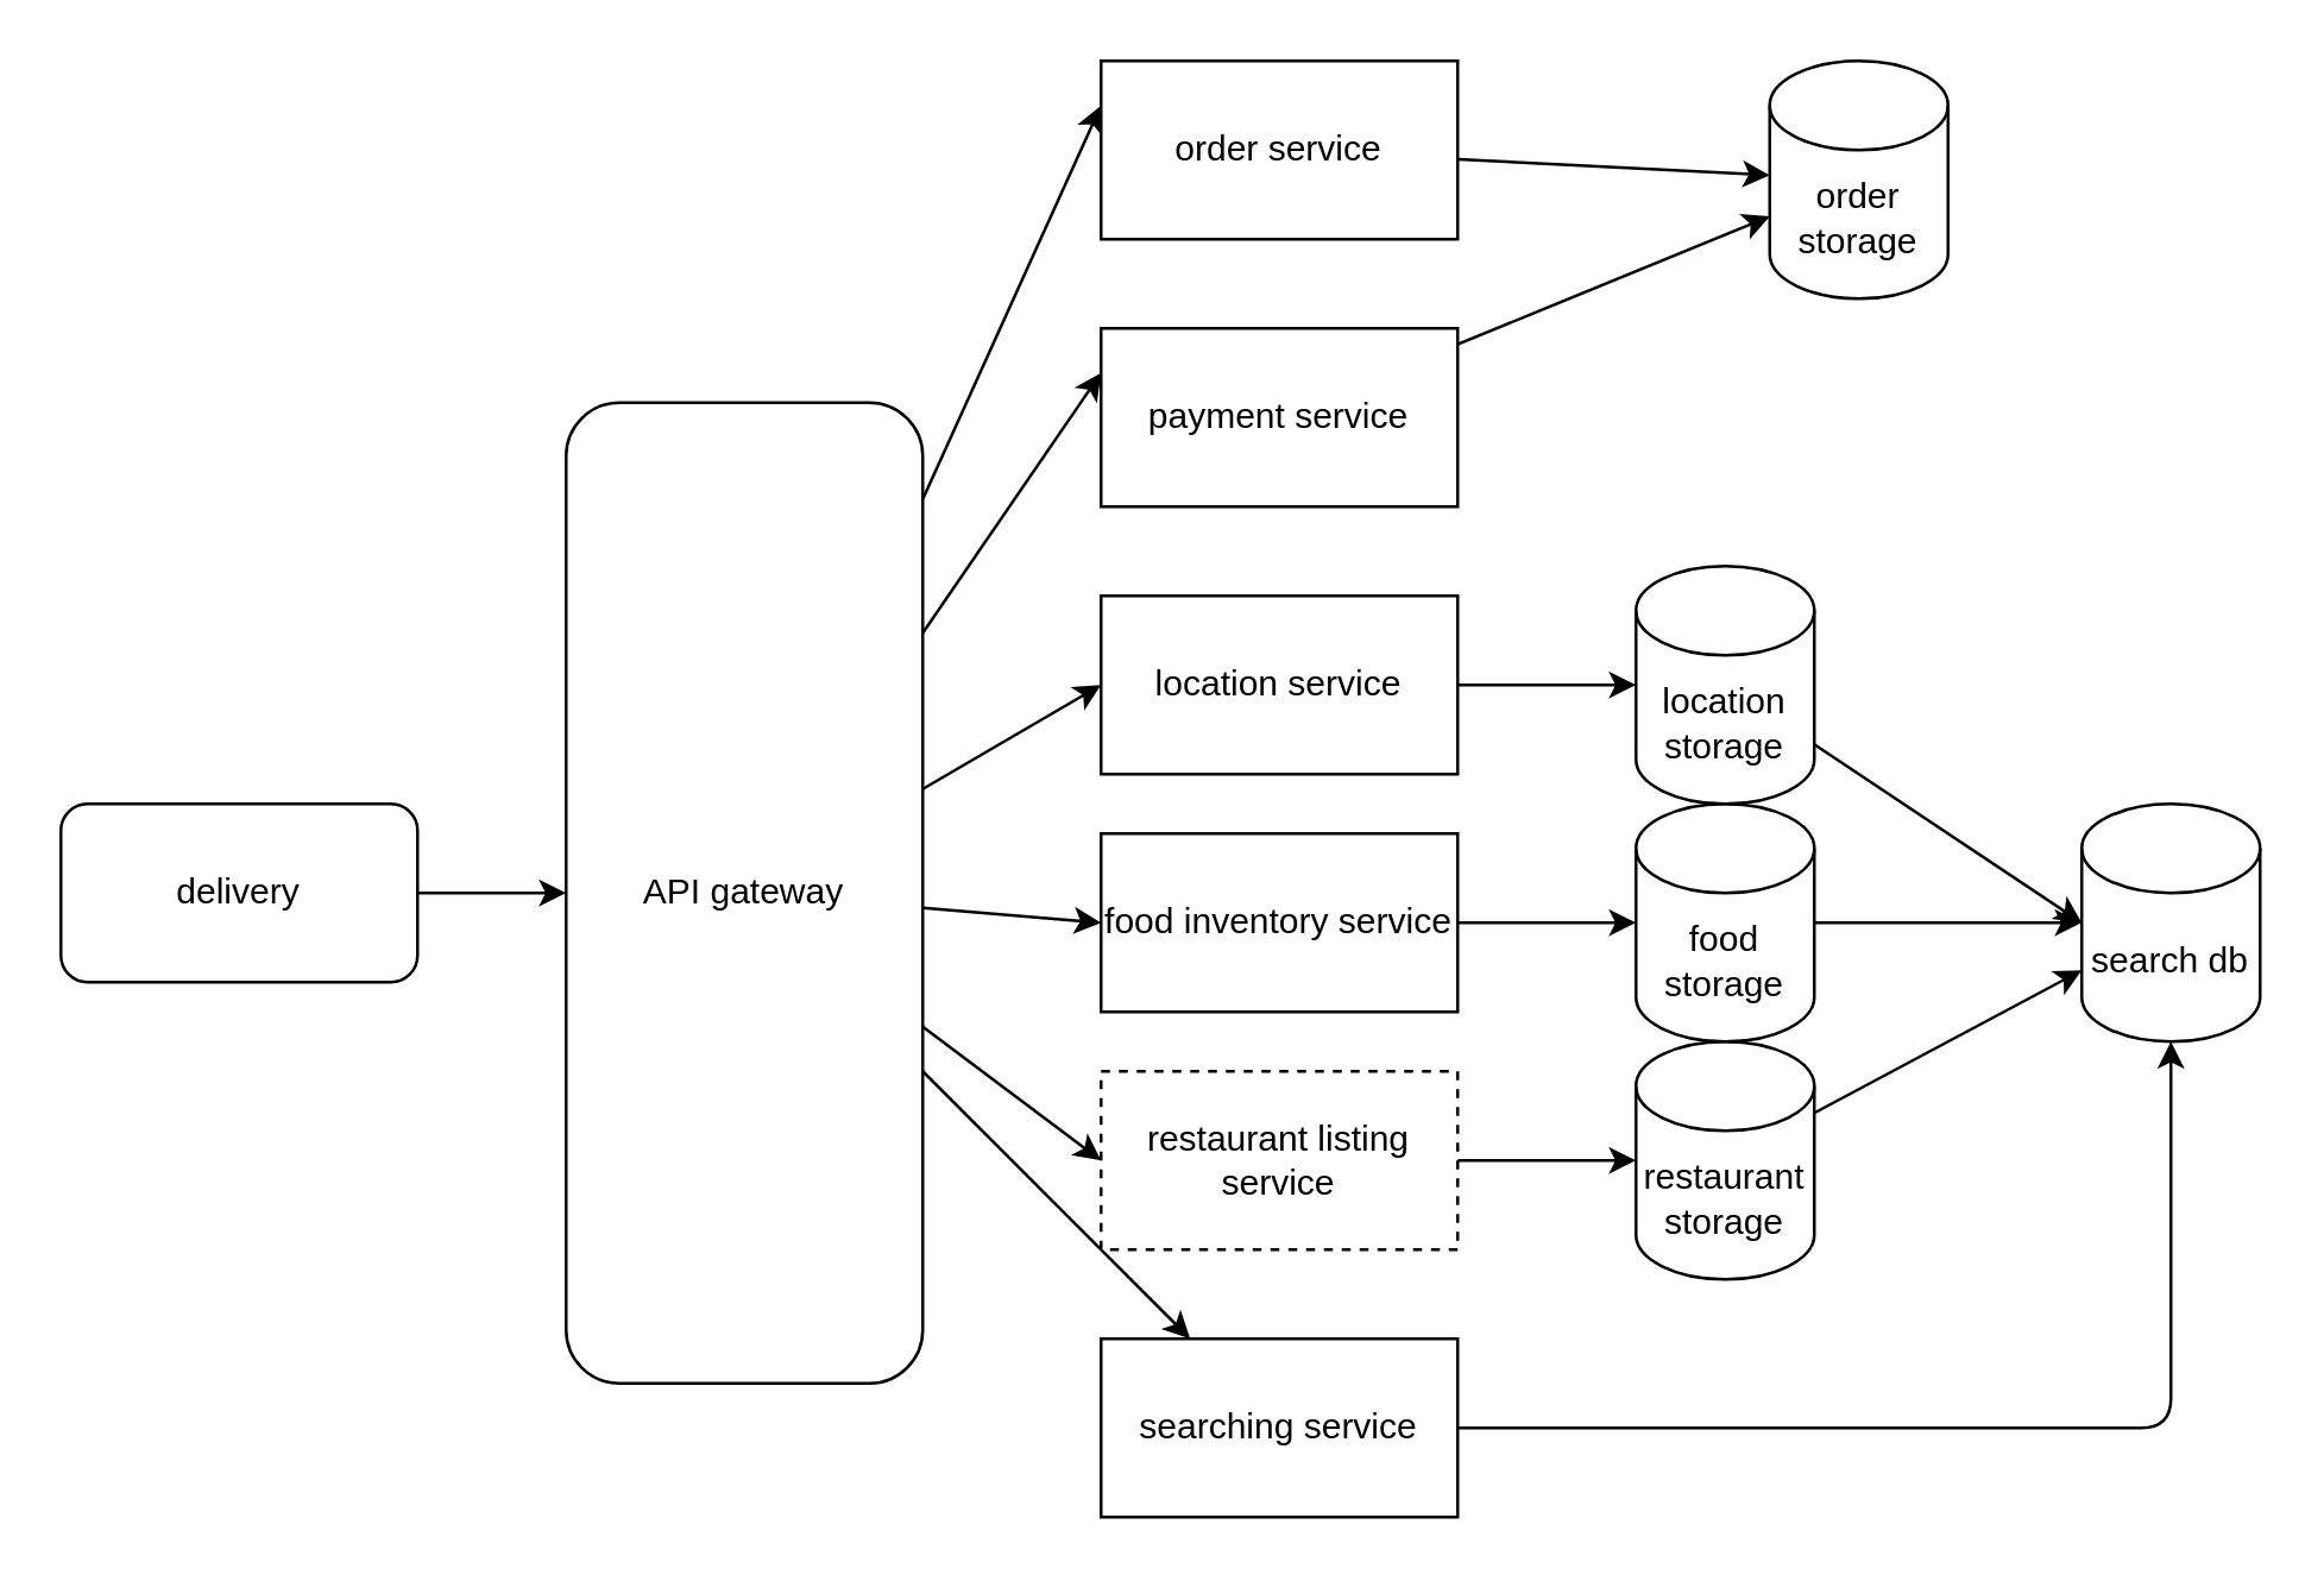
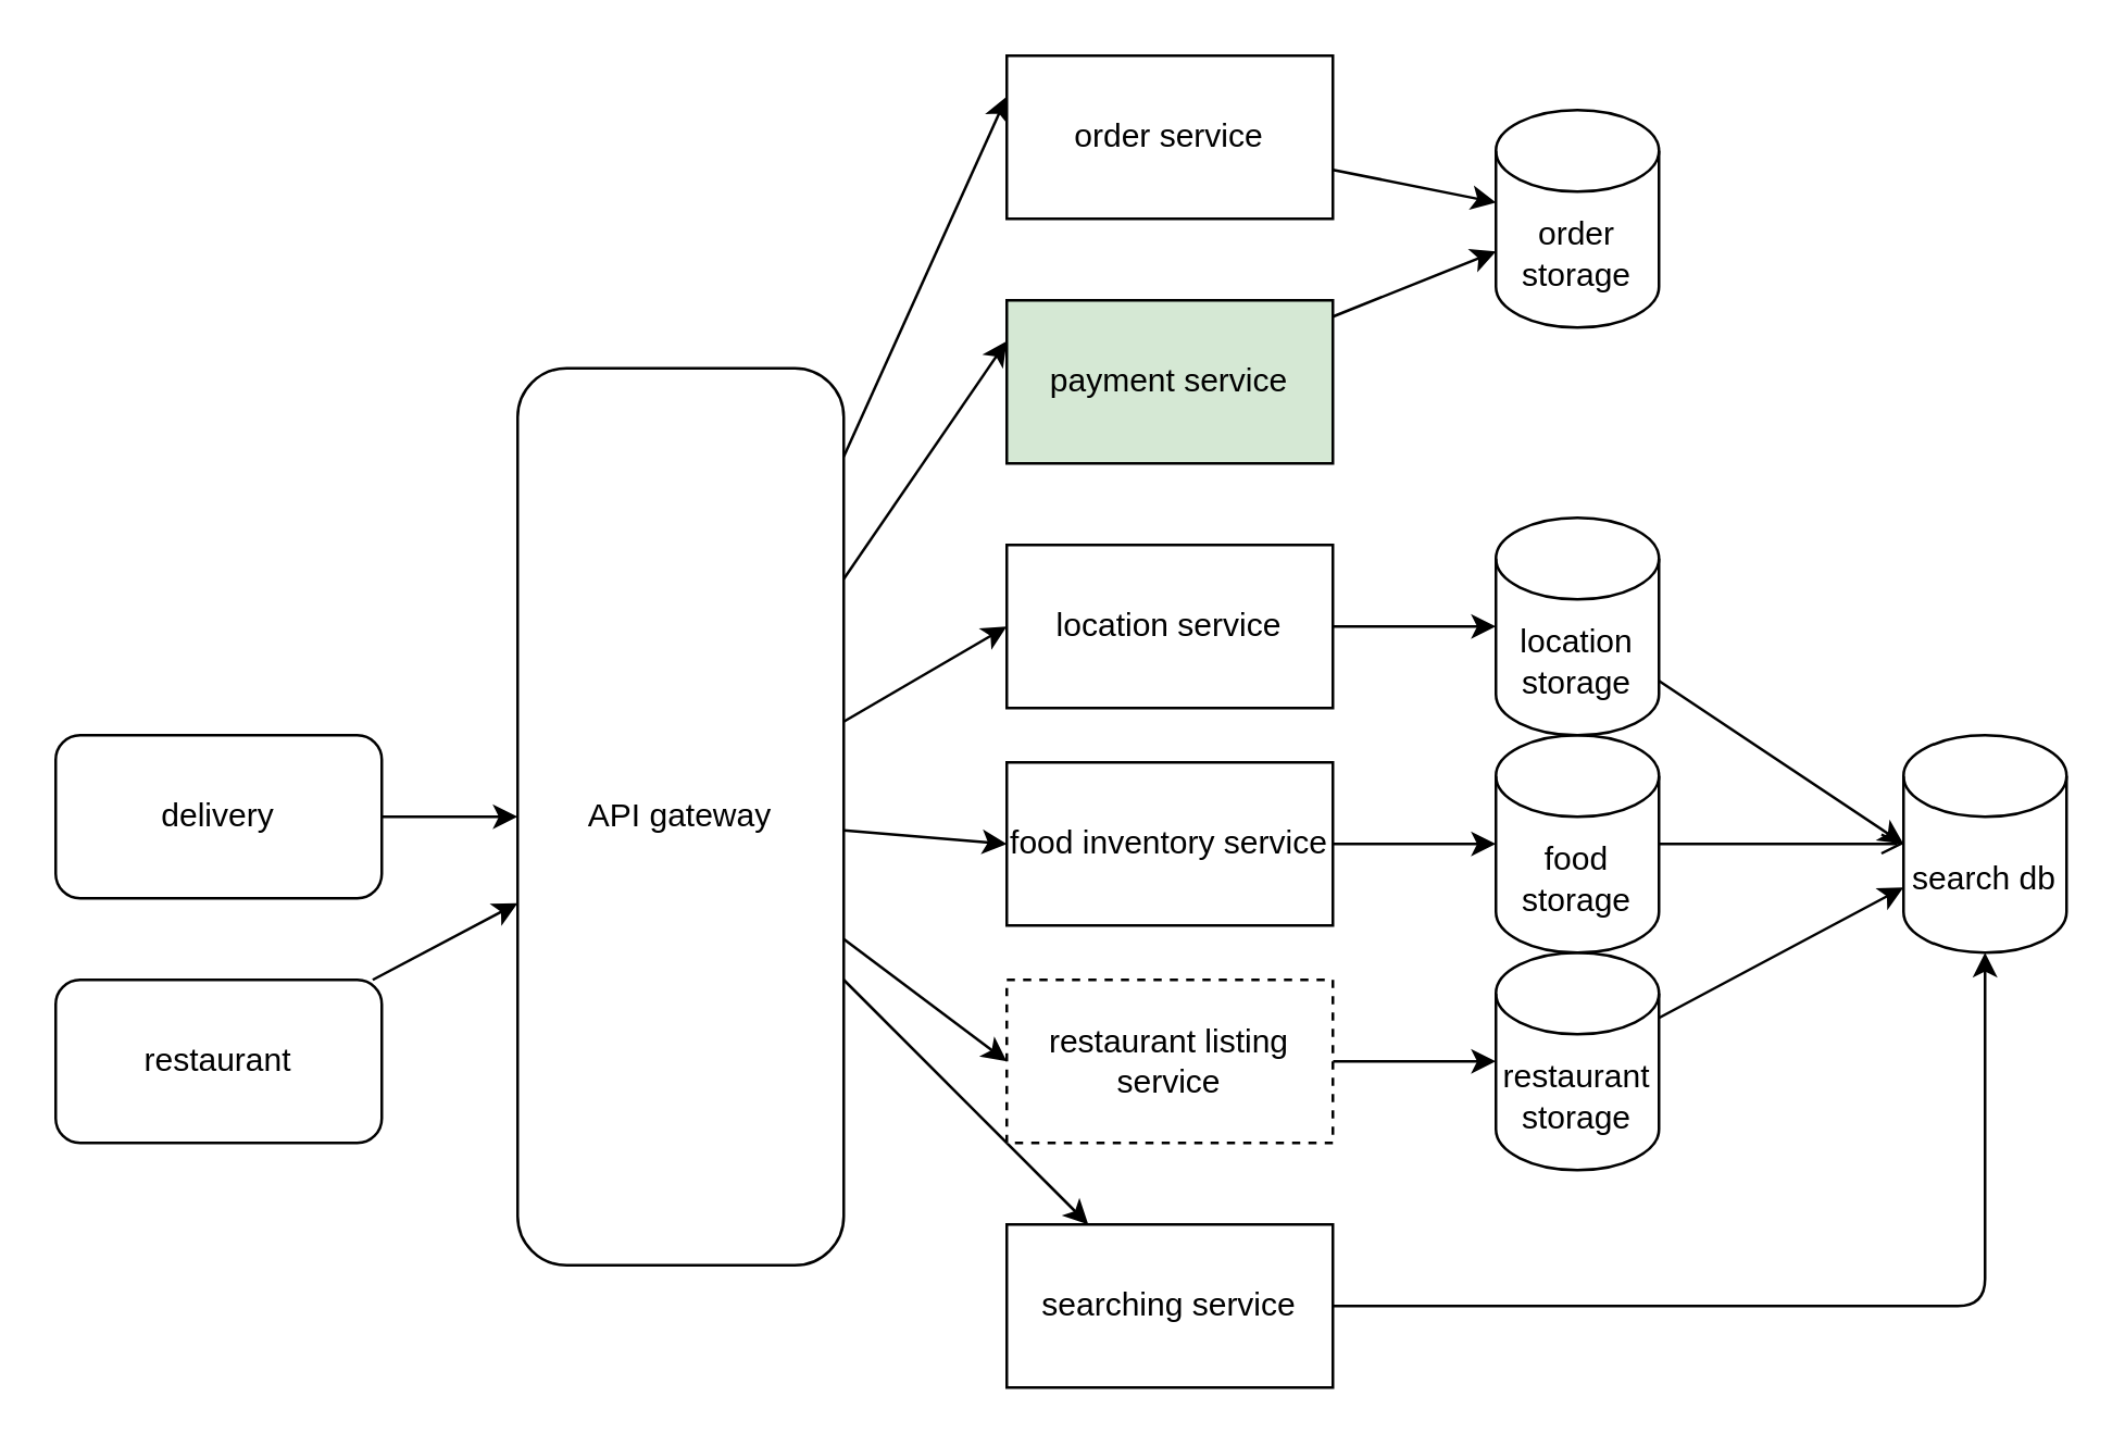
  <mxCell id="0" />
  <mxCell id="1" parent="0" />
  <mxCell id="2" value="" style="edgeStyle=none;html=1;" parent="1" source="3" target="12" edge="1"><mxGeometry relative="1" as="geometry" /></mxCell>
  <mxCell id="3" value="delivery" style="rounded=1;whiteSpace=wrap;html=1;" parent="1" vertex="1"><mxGeometry x="20" y="270" width="120" height="60" as="geometry" /></mxCell>
+ <mxCell id="4" value="" style="edgeStyle=none;html=1;" parent="1" source="5" target="12" edge="1"><mxGeometry relative="1" as="geometry" /></mxCell>
+ <mxCell id="5" value="restaurant" style="rounded=1;whiteSpace=wrap;html=1;" parent="1" vertex="1"><mxGeometry x="20" y="360" width="120" height="60" as="geometry" /></mxCell>
  <mxCell id="6" style="edgeStyle=none;html=1;entryX=0;entryY=0.5;entryDx=0;entryDy=0;" parent="1" source="12" target="14" edge="1"><mxGeometry relative="1" as="geometry" /></mxCell>
  <mxCell id="7" style="edgeStyle=none;html=1;entryX=0;entryY=0.5;entryDx=0;entryDy=0;" parent="1" source="12" target="16" edge="1"><mxGeometry relative="1" as="geometry" /></mxCell>
  <mxCell id="8" style="edgeStyle=none;html=1;entryX=0;entryY=0.5;entryDx=0;entryDy=0;" parent="1" source="12" target="22" edge="1"><mxGeometry relative="1" as="geometry" /></mxCell>
  <mxCell id="9" style="edgeStyle=none;html=1;" parent="1" source="12" target="27" edge="1"><mxGeometry relative="1" as="geometry" /></mxCell>
  <mxCell id="10" style="edgeStyle=none;html=1;entryX=0;entryY=0.25;entryDx=0;entryDy=0;" parent="1" source="12" target="29" edge="1"><mxGeometry relative="1" as="geometry" /></mxCell>
  <mxCell id="11" style="edgeStyle=none;html=1;entryX=0;entryY=0.25;entryDx=0;entryDy=0;" parent="1" source="12" target="31" edge="1"><mxGeometry relative="1" as="geometry" /></mxCell>
  <mxCell id="12" value="API gateway" style="rounded=1;whiteSpace=wrap;html=1;" parent="1" vertex="1"><mxGeometry x="190" y="135" width="120" height="330" as="geometry" /></mxCell>
  <mxCell id="13" value="" style="edgeStyle=none;html=1;" parent="1" source="14" target="18" edge="1"><mxGeometry relative="1" as="geometry" /></mxCell>
  <mxCell id="14" value="restaurant listing service" style="rounded=0;whiteSpace=wrap;html=1;dashed=1;" parent="1" vertex="1"><mxGeometry x="370" y="360" width="120" height="60" as="geometry" /></mxCell>
  <mxCell id="15" value="" style="edgeStyle=none;html=1;" parent="1" source="16" target="20" edge="1"><mxGeometry relative="1" as="geometry" /></mxCell>
  <mxCell id="16" value="food inventory service" style="rounded=0;whiteSpace=wrap;html=1;" parent="1" vertex="1"><mxGeometry x="370" y="280" width="120" height="60" as="geometry" /></mxCell>
  <mxCell id="17" style="edgeStyle=none;html=1;" parent="1" source="18" target="25" edge="1"><mxGeometry relative="1" as="geometry" /></mxCell>
  <mxCell id="18" value="restaurant storage" style="shape=cylinder3;whiteSpace=wrap;html=1;boundedLbl=1;backgroundOutline=1;size=15;" parent="1" vertex="1"><mxGeometry x="550" y="350" width="60" height="80" as="geometry" /></mxCell>
- <mxCell id="19" value="" style="edgeStyle=none;html=1;" parent="1" source="20" target="25" edge="1"><mxGeometry relative="1" as="geometry" /></mxCell>
+ <mxCell id="19" value="" style="edgeStyle=none;html=1;endArrow=open;" parent="1" source="20" target="25" edge="1"><mxGeometry relative="1" as="geometry" /></mxCell>
  <mxCell id="20" value="food storage" style="shape=cylinder3;whiteSpace=wrap;html=1;boundedLbl=1;backgroundOutline=1;size=15;" parent="1" vertex="1"><mxGeometry x="550" y="270" width="60" height="80" as="geometry" /></mxCell>
  <mxCell id="21" value="" style="edgeStyle=none;html=1;" parent="1" source="22" target="24" edge="1"><mxGeometry relative="1" as="geometry" /></mxCell>
  <mxCell id="22" value="location service" style="rounded=0;whiteSpace=wrap;html=1;" parent="1" vertex="1"><mxGeometry x="370" y="200" width="120" height="60" as="geometry" /></mxCell>
  <mxCell id="23" style="edgeStyle=none;html=1;entryX=0;entryY=0.5;entryDx=0;entryDy=0;entryPerimeter=0;" parent="1" source="24" target="25" edge="1"><mxGeometry relative="1" as="geometry" /></mxCell>
  <mxCell id="24" value="location storage" style="shape=cylinder3;whiteSpace=wrap;html=1;boundedLbl=1;backgroundOutline=1;size=15;" parent="1" vertex="1"><mxGeometry x="550" y="190" width="60" height="80" as="geometry" /></mxCell>
  <mxCell id="25" value="search db" style="shape=cylinder3;whiteSpace=wrap;html=1;boundedLbl=1;backgroundOutline=1;size=15;" parent="1" vertex="1"><mxGeometry x="700" y="270" width="60" height="80" as="geometry" /></mxCell>
  <mxCell id="26" style="edgeStyle=none;html=1;" parent="1" source="27" target="25" edge="1"><mxGeometry relative="1" as="geometry"><mxPoint x="952" y="480" as="targetPoint" /><Array as="points"><mxPoint x="730" y="480" /></Array></mxGeometry></mxCell>
  <mxCell id="27" value="searching service" style="rounded=0;whiteSpace=wrap;html=1;" parent="1" vertex="1"><mxGeometry x="370" y="450" width="120" height="60" as="geometry" /></mxCell>
  <mxCell id="28" style="edgeStyle=none;html=1;" parent="1" source="29" target="32" edge="1"><mxGeometry relative="1" as="geometry" /></mxCell>
  <mxCell id="29" value="order service" style="rounded=0;whiteSpace=wrap;html=1;" parent="1" vertex="1"><mxGeometry x="370" y="20" width="120" height="60" as="geometry" /></mxCell>
  <mxCell id="30" style="edgeStyle=none;html=1;" parent="1" source="31" target="32" edge="1"><mxGeometry relative="1" as="geometry" /></mxCell>
- <mxCell id="31" value="payment service" style="rounded=0;whiteSpace=wrap;html=1;" parent="1" vertex="1"><mxGeometry x="370" y="110" width="120" height="60" as="geometry" /></mxCell>
- <mxCell id="32" value="order storage" style="shape=cylinder3;whiteSpace=wrap;html=1;boundedLbl=1;backgroundOutline=1;size=15;" parent="1" vertex="1"><mxGeometry x="595" y="20" width="60" height="80" as="geometry" /></mxCell>
+ <mxCell id="31" value="payment service" style="rounded=0;whiteSpace=wrap;html=1;fillColor=#d5e8d4;" parent="1" vertex="1"><mxGeometry x="370" y="110" width="120" height="60" as="geometry" /></mxCell>
+ <mxCell id="32" value="order storage" style="shape=cylinder3;whiteSpace=wrap;html=1;boundedLbl=1;backgroundOutline=1;size=15;" parent="1" vertex="1"><mxGeometry x="550" y="40" width="60" height="80" as="geometry" /></mxCell>
